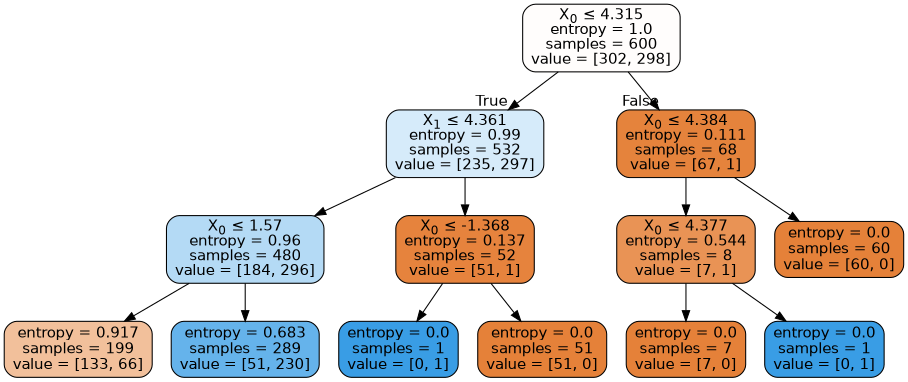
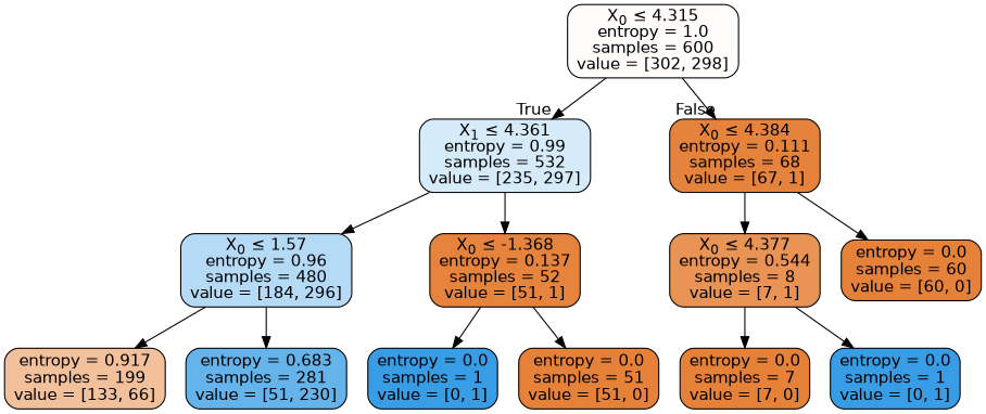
  digraph {
    node [color=black fillcolor="#e58139" fontname=helvetica shape=box style="filled, rounded"]
    edge [fontname=helvetica]
    n1 [fillcolor="#fffdfc" label=<X<SUB>0</SUB> &le; 4.315<br/>entropy = 1.0<br/>samples = 600<br/>value = [302, 298]>]
    n2 [fillcolor="#d6ebfa" label=<X<SUB>1</SUB> &le; 4.361<br/>entropy = 0.99<br/>samples = 532<br/>value = [235, 297]>]
    n3 [fillcolor="#e5833c" label=<X<SUB>0</SUB> &le; 4.384<br/>entropy = 0.111<br/>samples = 68<br/>value = [67, 1]>]
    n4 [fillcolor="#b4daf5" label=<X<SUB>0</SUB> &le; 1.57<br/>entropy = 0.96<br/>samples = 480<br/>value = [184, 296]>]
    n5 [fillcolor="#e6833d" label=<X<SUB>0</SUB> &le; -1.368<br/>entropy = 0.137<br/>samples = 52<br/>value = [51, 1]>]
    n6 [fillcolor="#f2c09b" label=<entropy = 0.917<br/>samples = 199<br/>value = [133, 66]>]
-   n7 [fillcolor="#65b3eb" label=<entropy = 0.683<br/>samples = 289<br/>value = [51, 230]>]
+   n7 [fillcolor="#65b3eb" label=<entropy = 0.683<br/>samples = 281<br/>value = [51, 230]>]
    n8 [fillcolor="#399de5" label=<entropy = 0.0<br/>samples = 1<br/>value = [0, 1]>]
    n9 [label=<entropy = 0.0<br/>samples = 51<br/>value = [51, 0]>]
    n10 [fillcolor="#e99355" label=<X<SUB>0</SUB> &le; 4.377<br/>entropy = 0.544<br/>samples = 8<br/>value = [7, 1]>]
    n11 [label=<entropy = 0.0<br/>samples = 60<br/>value = [60, 0]>]
    n12 [label=<entropy = 0.0<br/>samples = 7<br/>value = [7, 0]>]
    n13 [fillcolor="#399de5" label=<entropy = 0.0<br/>samples = 1<br/>value = [0, 1]>]
    n1 -> n2 [headlabel=True labelangle=45 labeldistance=2.5]
    n1 -> n3 [headlabel=False labelangle=-45 labeldistance=2.5]
    n2 -> n4
    n2 -> n5
    n3 -> n10
    n3 -> n11
    n4 -> n6
    n4 -> n7
    n5 -> n8
    n5 -> n9
    n10 -> n12
    n10 -> n13
  }
